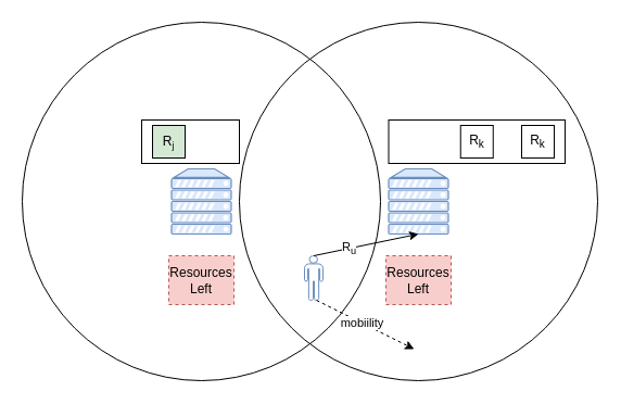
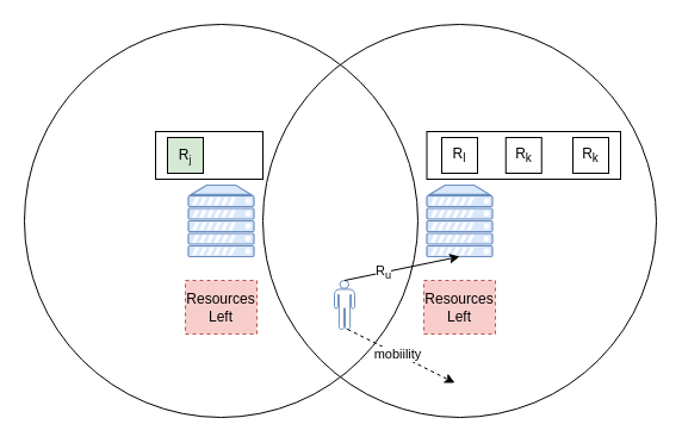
  <mxCell id="0" />
  <mxCell id="1" parent="0" />
  <mxCell id="2" value="" style="ellipse;whiteSpace=wrap;html=1;aspect=fixed;fillColor=none;" vertex="1" parent="1"><mxGeometry x="20" y="20" width="330" height="330" as="geometry" /></mxCell>
  <mxCell id="3" value="" style="verticalAlign=top;verticalLabelPosition=bottom;labelPosition=center;align=center;html=1;outlineConnect=0;fillColor=#dae8fc;strokeColor=#6c8ebf;gradientDirection=north;strokeWidth=2;shape=mxgraph.networks.server;" vertex="1" parent="1"><mxGeometry x="157.5" y="155" width="55" height="60" as="geometry" /></mxCell>
  <mxCell id="4" value="" style="ellipse;whiteSpace=wrap;html=1;aspect=fixed;fillColor=none;" vertex="1" parent="1"><mxGeometry x="220" y="20" width="330" height="330" as="geometry" /></mxCell>
  <mxCell id="5" value="" style="verticalAlign=top;verticalLabelPosition=bottom;labelPosition=center;align=center;html=1;outlineConnect=0;fillColor=#dae8fc;strokeColor=#6c8ebf;gradientDirection=north;strokeWidth=2;shape=mxgraph.networks.server;" vertex="1" parent="1"><mxGeometry x="357.5" y="155" width="55" height="60" as="geometry" /></mxCell>
  <mxCell id="6" value="" style="shape=mxgraph.signs.people.man_1;html=1;pointerEvents=1;fillColor=none;strokeColor=#6c8ebf;verticalLabelPosition=bottom;verticalAlign=top;align=center;sketch=0;" vertex="1" parent="1"><mxGeometry x="280" y="235" width="17" height="41" as="geometry" /></mxCell>
  <mxCell id="7" value="" style="rounded=0;whiteSpace=wrap;html=1;" vertex="1" parent="1"><mxGeometry x="130" y="110" width="90" height="40" as="geometry" /></mxCell>
  <mxCell id="8" value="" style="rounded=0;whiteSpace=wrap;html=1;" vertex="1" parent="1"><mxGeometry x="357.5" y="110" width="162.5" height="40" as="geometry" /></mxCell>
  <mxCell id="9" value="R&lt;span style=&quot;font-size: 10px;&quot;&gt;&lt;sub&gt;j&lt;/sub&gt;&lt;/span&gt;" style="whiteSpace=wrap;html=1;aspect=fixed;fillColor=#d5e8d4;" vertex="1" parent="1"><mxGeometry x="140" y="115" width="30" height="30" as="geometry" /></mxCell>
  <mxCell id="10" value="R&lt;sub&gt;k&lt;/sub&gt;" style="whiteSpace=wrap;html=1;aspect=fixed;" vertex="1" parent="1"><mxGeometry x="480" y="115" width="30" height="30" as="geometry" /></mxCell>
  <mxCell id="11" value="R&lt;sub style=&quot;border-color: var(--border-color);&quot;&gt;k&lt;/sub&gt;" style="whiteSpace=wrap;html=1;aspect=fixed;" vertex="1" parent="1"><mxGeometry x="423.75" y="115" width="30" height="30" as="geometry" /></mxCell>
+ <mxCell id="12" value="R&lt;sub style=&quot;border-color: var(--border-color);&quot;&gt;l&lt;/sub&gt;" style="whiteSpace=wrap;html=1;aspect=fixed;" vertex="1" parent="1"><mxGeometry x="370" y="115" width="30" height="30" as="geometry" /></mxCell>
  <mxCell id="13" value="" style="endArrow=classic;html=1;rounded=0;dashed=1;exitX=0.65;exitY=1;exitDx=0;exitDy=0;exitPerimeter=0;" edge="1" parent="1" source="6"><mxGeometry width="50" height="50" relative="1" as="geometry"><mxPoint x="290" y="235" as="sourcePoint" /><mxPoint x="381" y="321" as="targetPoint" /></mxGeometry></mxCell>
  <mxCell id="14" value="mobiility" style="edgeLabel;html=1;align=center;verticalAlign=middle;resizable=0;points=[];" vertex="1" connectable="0" parent="13"><mxGeometry x="-0.086" relative="1" as="geometry"><mxPoint as="offset" /></mxGeometry></mxCell>
  <mxCell id="15" value="Resources&lt;br&gt;Left" style="rounded=0;whiteSpace=wrap;html=1;fillColor=#f8cecc;strokeColor=#b85450;dashed=1;" vertex="1" parent="1"><mxGeometry x="355" y="235" width="60" height="45" as="geometry" /></mxCell>
  <mxCell id="16" value="Resources&lt;br&gt;Left" style="rounded=0;whiteSpace=wrap;html=1;fillColor=#f8cecc;strokeColor=#b85450;dashed=1;" vertex="1" parent="1"><mxGeometry x="155" y="235" width="60" height="45" as="geometry" /></mxCell>
  <mxCell id="17" value="" style="endArrow=classic;html=1;rounded=0;exitX=0.5;exitY=0;exitDx=0;exitDy=0;exitPerimeter=0;entryX=0.5;entryY=1;entryDx=0;entryDy=0;entryPerimeter=0;" edge="1" parent="1" source="6" target="5"><mxGeometry width="50" height="50" relative="1" as="geometry"><mxPoint x="320" y="240" as="sourcePoint" /><mxPoint x="370" y="190" as="targetPoint" /></mxGeometry></mxCell>
  <mxCell id="18" value="R&lt;sub&gt;u&lt;/sub&gt;" style="edgeLabel;html=1;align=center;verticalAlign=middle;resizable=0;points=[];" vertex="1" connectable="0" parent="17"><mxGeometry x="-0.333" relative="1" as="geometry"><mxPoint as="offset" /></mxGeometry></mxCell>
